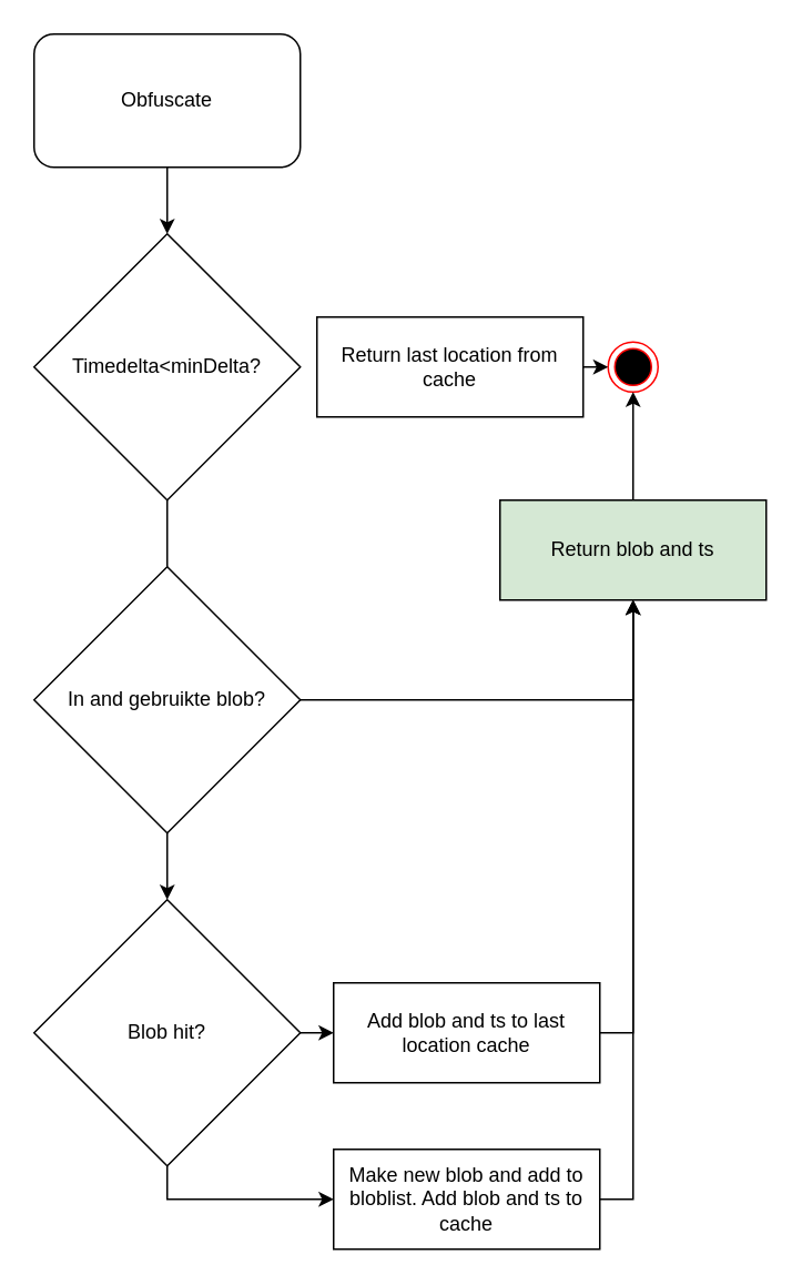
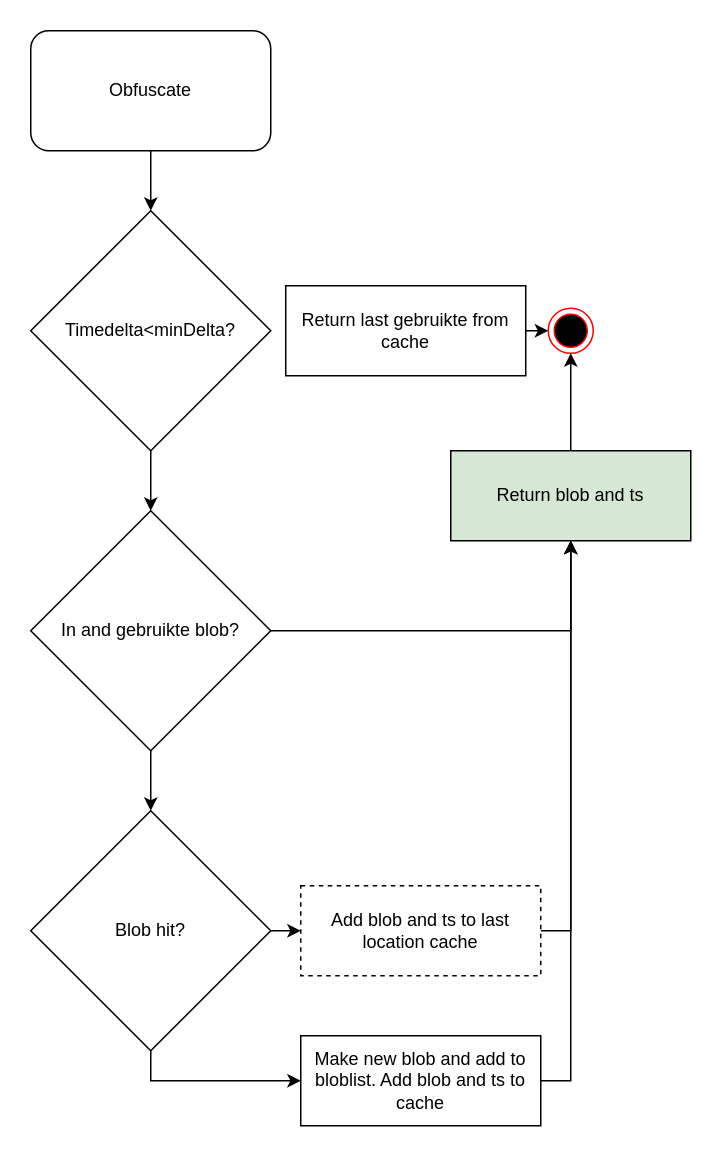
  <mxCell id="0" />
  <mxCell id="1" parent="0" />
- <mxCell id="2" style="edgeStyle=orthogonalEdgeStyle;rounded=0;orthogonalLoop=1;jettySize=auto;html=1;exitX=0.5;exitY=1;exitDx=0;exitDy=0;entryX=0.5;entryY=0;entryDx=0;entryDy=0;endArrow=none;" edge="1" parent="1" source="3" target="8"><mxGeometry relative="1" as="geometry" /></mxCell>
+ <mxCell id="2" style="edgeStyle=orthogonalEdgeStyle;rounded=0;orthogonalLoop=1;jettySize=auto;html=1;exitX=0.5;exitY=1;exitDx=0;exitDy=0;entryX=0.5;entryY=0;entryDx=0;entryDy=0;" edge="1" parent="1" source="3" target="8"><mxGeometry relative="1" as="geometry" /></mxCell>
  <mxCell id="3" value="Timedelta&amp;lt;minDelta?" style="rhombus;whiteSpace=wrap;html=1;" vertex="1" parent="1"><mxGeometry x="20" y="140" width="160" height="160" as="geometry" /></mxCell>
  <mxCell id="4" style="edgeStyle=orthogonalEdgeStyle;rounded=0;orthogonalLoop=1;jettySize=auto;html=1;exitX=0.5;exitY=1;exitDx=0;exitDy=0;entryX=0.5;entryY=0;entryDx=0;entryDy=0;" edge="1" parent="1" source="5" target="3"><mxGeometry relative="1" as="geometry" /></mxCell>
  <mxCell id="5" value="Obfuscate" style="rounded=1;whiteSpace=wrap;html=1;" vertex="1" parent="1"><mxGeometry x="20" y="20" width="160" height="80" as="geometry" /></mxCell>
  <mxCell id="6" style="edgeStyle=orthogonalEdgeStyle;rounded=0;orthogonalLoop=1;jettySize=auto;html=1;exitX=0.5;exitY=1;exitDx=0;exitDy=0;entryX=0.5;entryY=0;entryDx=0;entryDy=0;" edge="1" parent="1" source="8" target="11"><mxGeometry relative="1" as="geometry" /></mxCell>
  <mxCell id="7" style="edgeStyle=orthogonalEdgeStyle;rounded=0;orthogonalLoop=1;jettySize=auto;html=1;exitX=1;exitY=0.5;exitDx=0;exitDy=0;entryX=0.5;entryY=1;entryDx=0;entryDy=0;" edge="1" parent="1" source="8" target="18"><mxGeometry relative="1" as="geometry" /></mxCell>
  <mxCell id="8" value="In and gebruikte blob?" style="rhombus;whiteSpace=wrap;html=1;" vertex="1" parent="1"><mxGeometry x="20" y="340" width="160" height="160" as="geometry" /></mxCell>
  <mxCell id="9" style="edgeStyle=orthogonalEdgeStyle;rounded=0;orthogonalLoop=1;jettySize=auto;html=1;exitX=1;exitY=0.5;exitDx=0;exitDy=0;entryX=0;entryY=0.5;entryDx=0;entryDy=0;" edge="1" parent="1" source="11" target="14"><mxGeometry relative="1" as="geometry" /></mxCell>
  <mxCell id="10" style="edgeStyle=orthogonalEdgeStyle;rounded=0;orthogonalLoop=1;jettySize=auto;html=1;exitX=0.5;exitY=1;exitDx=0;exitDy=0;entryX=0;entryY=0.5;entryDx=0;entryDy=0;" edge="1" parent="1" source="11" target="16"><mxGeometry relative="1" as="geometry" /></mxCell>
  <mxCell id="11" value="Blob hit?" style="rhombus;whiteSpace=wrap;html=1;" vertex="1" parent="1"><mxGeometry x="20" y="540" width="160" height="160" as="geometry" /></mxCell>
  <mxCell id="12" value="" style="ellipse;html=1;shape=endState;fillColor=#000000;strokeColor=#ff0000;" vertex="1" parent="1"><mxGeometry x="365" y="205" width="30" height="30" as="geometry" /></mxCell>
  <mxCell id="13" style="edgeStyle=orthogonalEdgeStyle;rounded=0;orthogonalLoop=1;jettySize=auto;html=1;exitX=1;exitY=0.5;exitDx=0;exitDy=0;entryX=0.5;entryY=1;entryDx=0;entryDy=0;" edge="1" parent="1" source="14" target="18"><mxGeometry relative="1" as="geometry" /></mxCell>
- <mxCell id="14" value="Add blob and ts to last location cache" style="rounded=0;whiteSpace=wrap;html=1;" vertex="1" parent="1"><mxGeometry x="200" y="590" width="160" height="60" as="geometry" /></mxCell>
+ <mxCell id="14" value="Add blob and ts to last location cache" style="rounded=0;whiteSpace=wrap;html=1;dashed=1;" vertex="1" parent="1"><mxGeometry x="200" y="590" width="160" height="60" as="geometry" /></mxCell>
  <mxCell id="15" style="edgeStyle=orthogonalEdgeStyle;rounded=0;orthogonalLoop=1;jettySize=auto;html=1;exitX=1;exitY=0.5;exitDx=0;exitDy=0;entryX=0.5;entryY=1;entryDx=0;entryDy=0;" edge="1" parent="1" source="16" target="18"><mxGeometry relative="1" as="geometry" /></mxCell>
  <mxCell id="16" value="Make new blob and add to bloblist. Add blob and ts to cache" style="rounded=0;whiteSpace=wrap;html=1;" vertex="1" parent="1"><mxGeometry x="200" y="690" width="160" height="60" as="geometry" /></mxCell>
  <mxCell id="17" style="edgeStyle=orthogonalEdgeStyle;rounded=0;orthogonalLoop=1;jettySize=auto;html=1;exitX=0.5;exitY=0;exitDx=0;exitDy=0;entryX=0.5;entryY=1;entryDx=0;entryDy=0;" edge="1" parent="1" source="18" target="12"><mxGeometry relative="1" as="geometry" /></mxCell>
  <mxCell id="18" value="Return blob and ts" style="rounded=0;whiteSpace=wrap;html=1;fillColor=#d5e8d4;" vertex="1" parent="1"><mxGeometry x="300" y="300" width="160" height="60" as="geometry" /></mxCell>
  <mxCell id="19" style="edgeStyle=orthogonalEdgeStyle;rounded=0;orthogonalLoop=1;jettySize=auto;html=1;exitX=1;exitY=0.5;exitDx=0;exitDy=0;entryX=0;entryY=0.5;entryDx=0;entryDy=0;" edge="1" parent="1" source="20" target="12"><mxGeometry relative="1" as="geometry" /></mxCell>
- <mxCell id="20" value="Return last location from cache" style="rounded=0;whiteSpace=wrap;html=1;" vertex="1" parent="1"><mxGeometry x="190" y="190" width="160" height="60" as="geometry" /></mxCell>
+ <mxCell id="20" value="Return last gebruikte from cache" style="rounded=0;whiteSpace=wrap;html=1;" vertex="1" parent="1"><mxGeometry x="190" y="190" width="160" height="60" as="geometry" /></mxCell>
